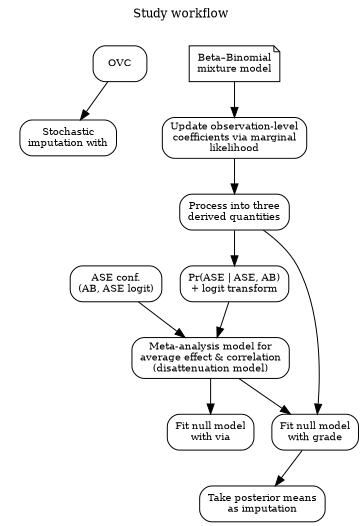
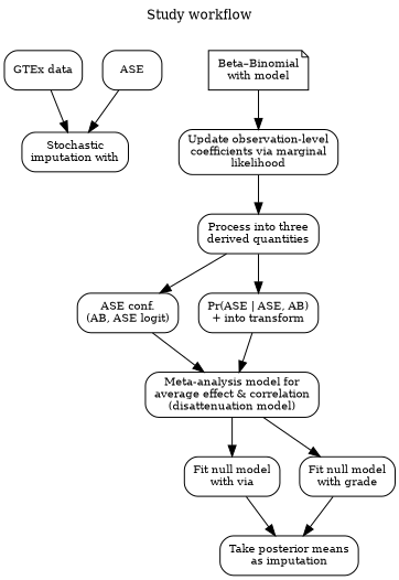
  digraph {
    fontsize=12
    label="Study workflow"
    labelloc=t
    rankdir=TB
    node [fontsize=10 shape=box style=rounded]
    edge [arrowhead=normal]
+   n1 [label="GTEx data"]
    n2 [label="Stochastic\nimputation with"]
-   n3 [label=OVC]
-   n4 [label="Beta–Binomial\nmixture model" shape=note]
+   n3 [label=ASE]
+   n4 [label="Beta–Binomial\nwith model" shape=note]
    n5 [label="Update observation-level\ncoefficients via marginal\nlikelihood"]
    n6 [label="Process into three\nderived quantities"]
    n7 [label="ASE conf.\n(AB, ASE logit)"]
-   n8 [label="Pr(ASE | ASE, AB)\n+ logit transform"]
+   n8 [label="Pr(ASE | ASE, AB)\n+ into transform"]
    n9 [label="Meta-analysis model for\naverage effect & correlation\n(disattenuation model)"]
    n10 [label="Fit null model\nwith via"]
    n11 [label="Fit null model\nwith grade"]
    n12 [label="Take posterior means\nas imputation"]
+   n1 -> n2
    n3 -> n2
    n4 -> n5
    n5 -> n6
-   n6 -> n11
+   n6 -> n7
    n6 -> n8
    n7 -> n9
    n8 -> n9
    n9 -> n10
    n9 -> n11
+   n10 -> n12
    n11 -> n12
  }
